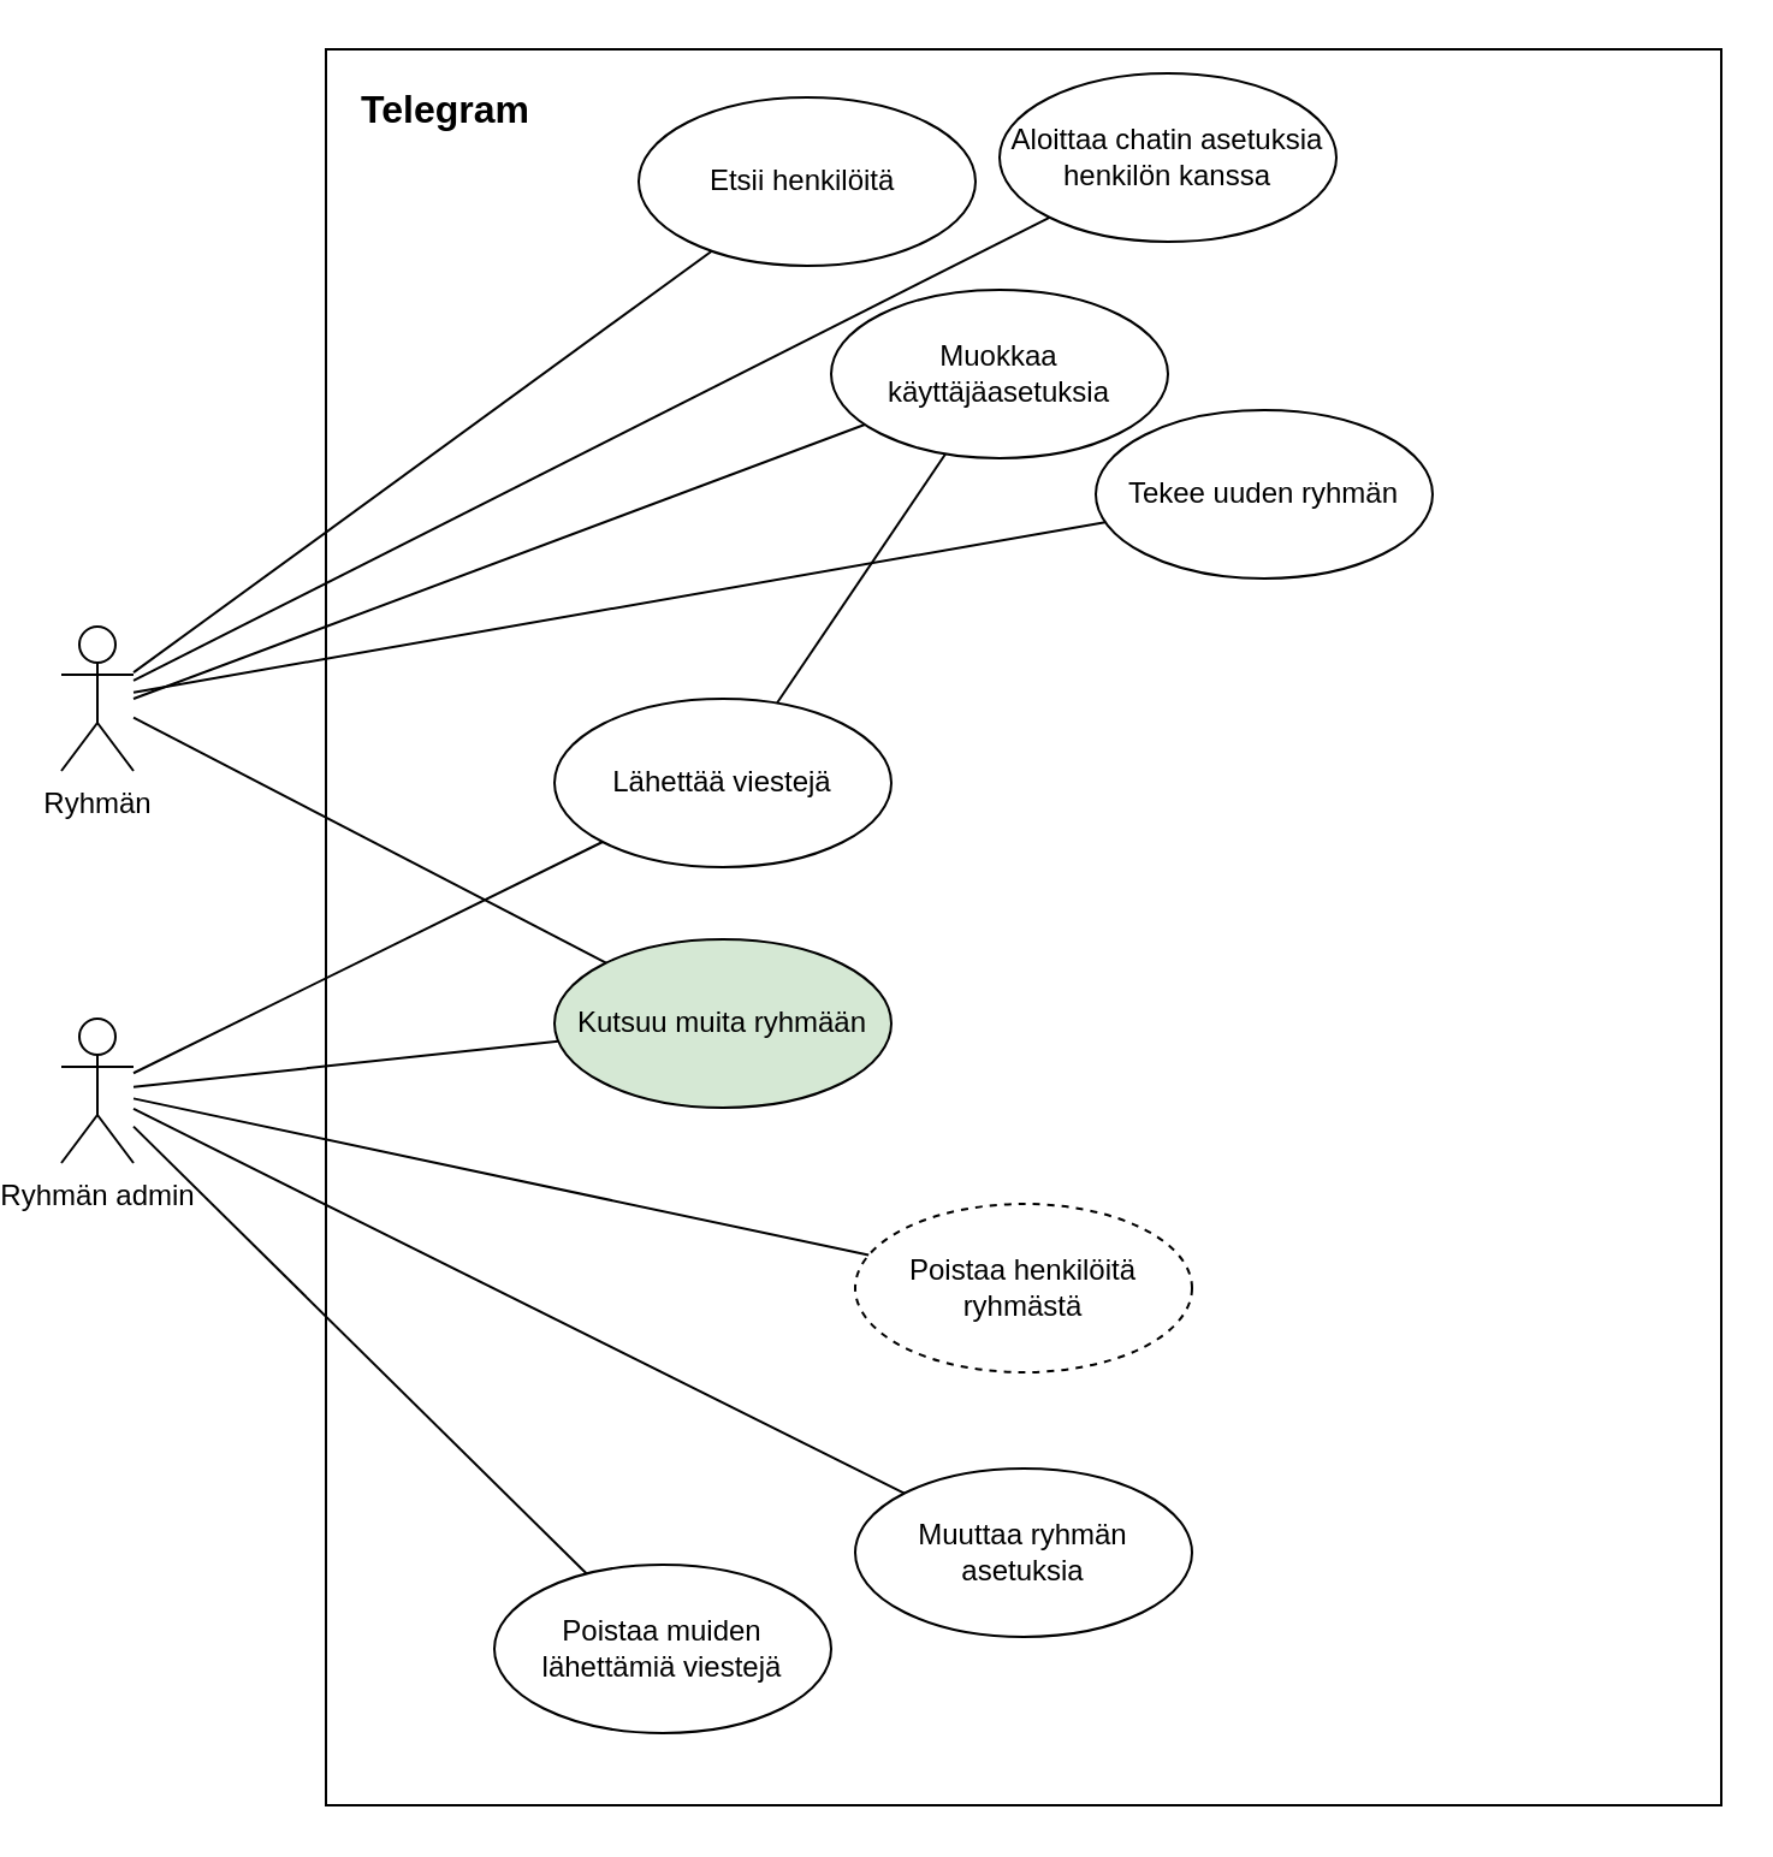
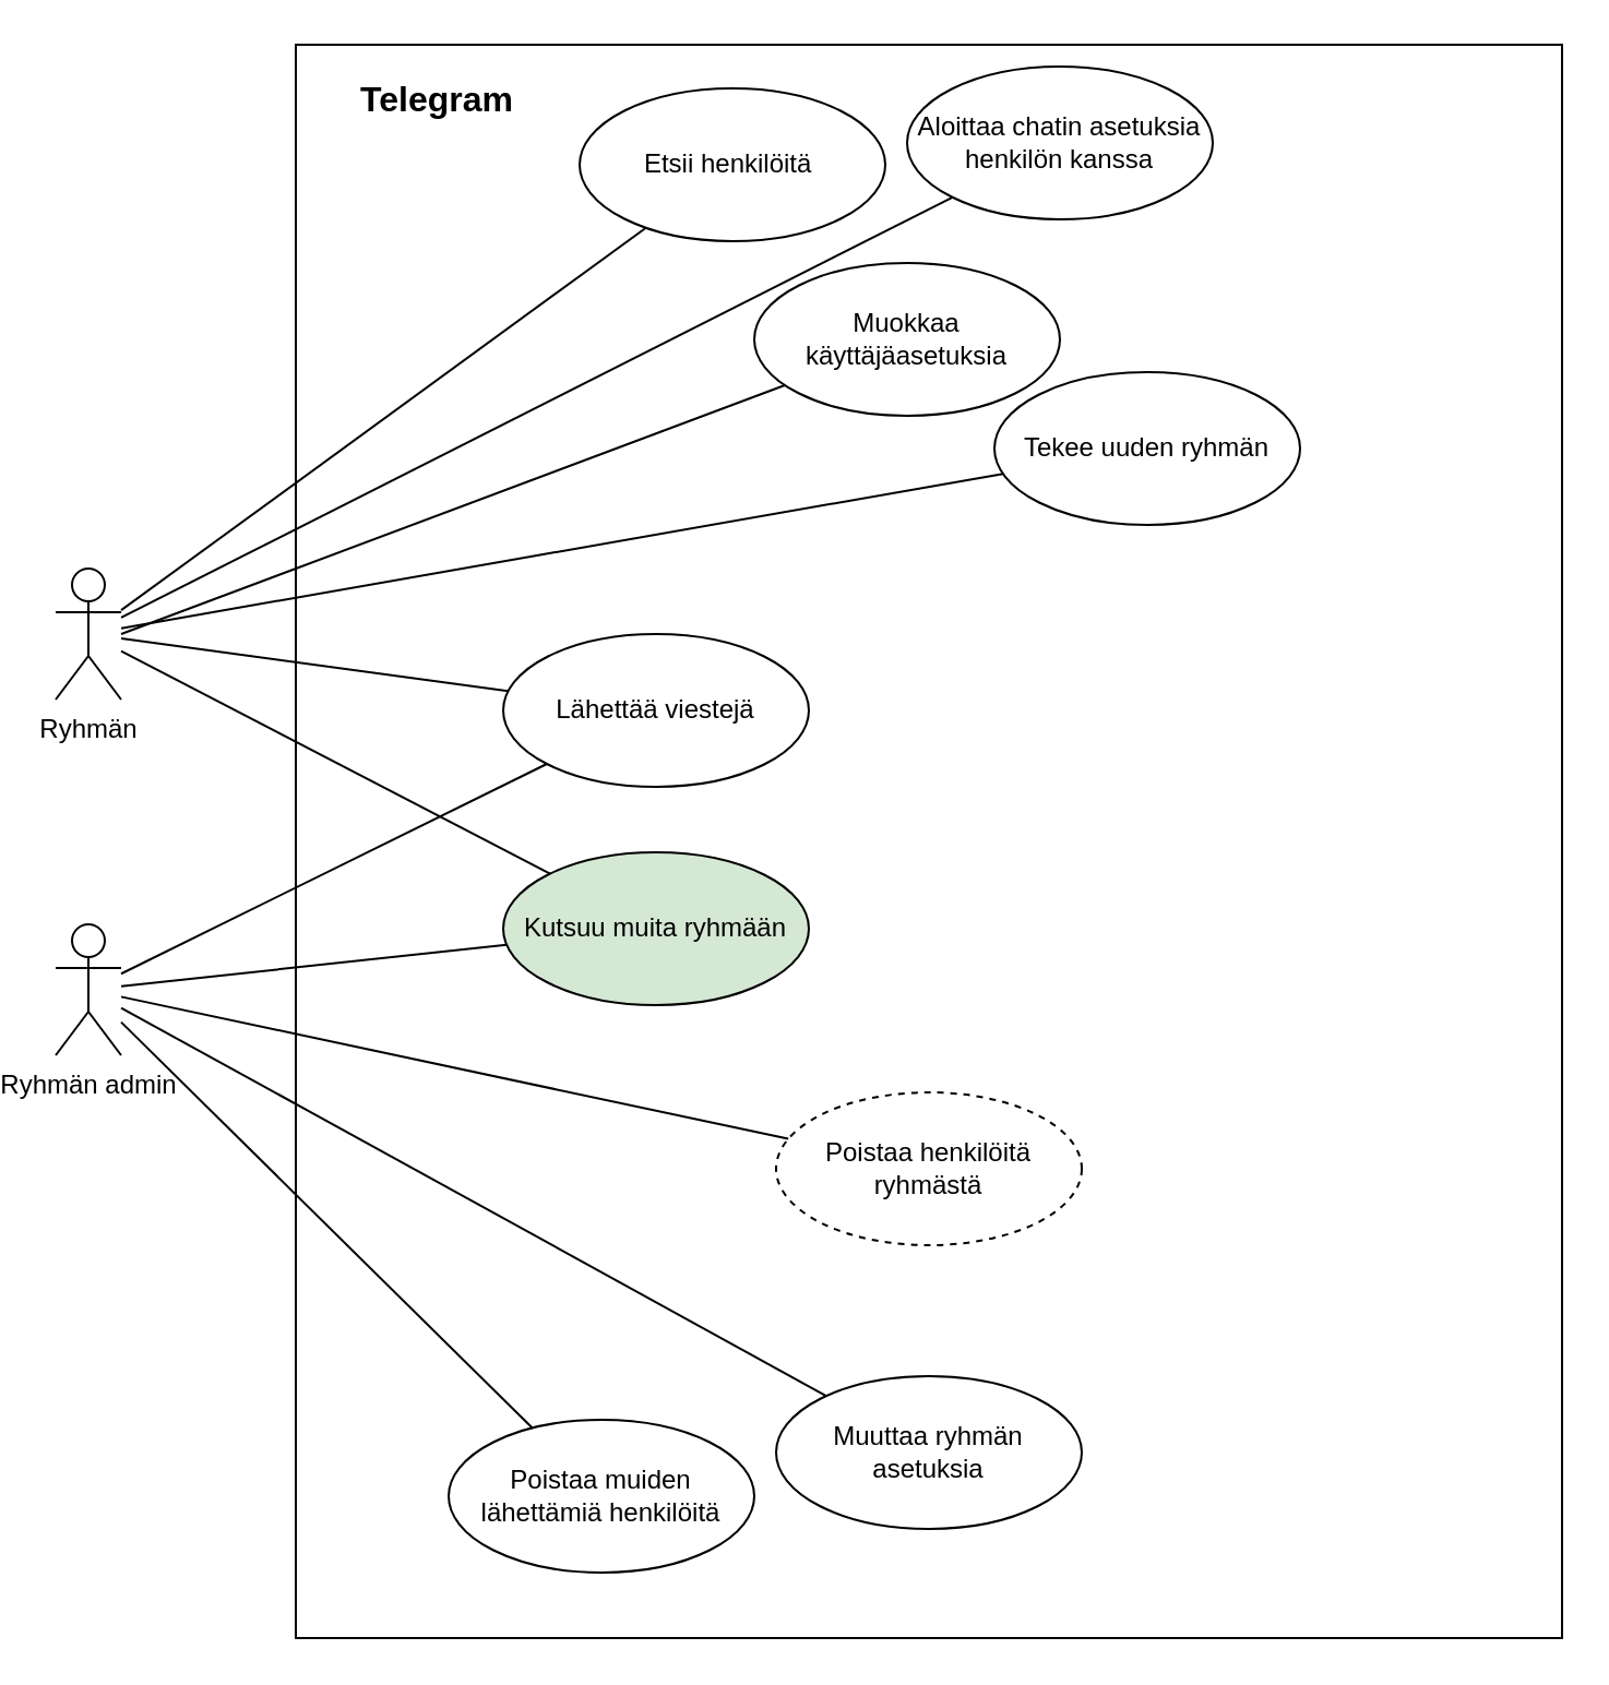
  <mxCell id="0" />
  <mxCell id="1" parent="0" />
  <mxCell id="2" value="" style="rounded=0;whiteSpace=wrap;html=1;fillColor=none;" vertex="1" parent="1"><mxGeometry x="130" y="20" width="580" height="730" as="geometry" /></mxCell>
  <mxCell id="3" value="Ryhmän" style="shape=umlActor;verticalLabelPosition=bottom;verticalAlign=top;html=1;" vertex="1" parent="1"><mxGeometry x="20" y="260" width="30" height="60" as="geometry" /></mxCell>
  <mxCell id="4" value="Ryhmän admin" style="shape=umlActor;verticalLabelPosition=bottom;verticalAlign=top;html=1;" vertex="1" parent="1"><mxGeometry x="20" y="423" width="30" height="60" as="geometry" /></mxCell>
  <mxCell id="5" value="Etsii henkilöitä&amp;nbsp;" style="ellipse;whiteSpace=wrap;html=1;" vertex="1" parent="1"><mxGeometry x="260" y="40" width="140" height="70" as="geometry" /></mxCell>
  <mxCell id="6" value="" style="endArrow=none;html=1;rounded=0;" edge="1" parent="1" source="3" target="5"><mxGeometry width="50" height="50" relative="1" as="geometry"><mxPoint x="40" y="305" as="sourcePoint" /><mxPoint x="290" y="340" as="targetPoint" /></mxGeometry></mxCell>
  <mxCell id="7" value="Aloittaa chatin asetuksia henkilön kanssa" style="ellipse;whiteSpace=wrap;html=1;" vertex="1" parent="1"><mxGeometry x="410" y="30" width="140" height="70" as="geometry" /></mxCell>
  <mxCell id="8" value="" style="endArrow=none;html=1;rounded=0;" edge="1" parent="1" source="3" target="7"><mxGeometry width="50" height="50" relative="1" as="geometry"><mxPoint x="240" y="380" as="sourcePoint" /><mxPoint x="290" y="330" as="targetPoint" /></mxGeometry></mxCell>
  <mxCell id="9" value="Tekee uuden ryhmän" style="ellipse;whiteSpace=wrap;html=1;" vertex="1" parent="1"><mxGeometry x="450" y="170" width="140" height="70" as="geometry" /></mxCell>
  <mxCell id="10" value="" style="endArrow=none;html=1;rounded=0;" edge="1" parent="1" source="3" target="9"><mxGeometry width="50" height="50" relative="1" as="geometry"><mxPoint x="220" y="360" as="sourcePoint" /><mxPoint x="270" y="310" as="targetPoint" /></mxGeometry></mxCell>
  <mxCell id="11" value="Kutsuu muita ryhmään" style="ellipse;whiteSpace=wrap;html=1;fillColor=#d5e8d4;" vertex="1" parent="1"><mxGeometry x="225" y="390" width="140" height="70" as="geometry" /></mxCell>
  <mxCell id="12" value="" style="endArrow=none;html=1;rounded=0;" edge="1" parent="1" source="3" target="11"><mxGeometry width="50" height="50" relative="1" as="geometry"><mxPoint x="50" y="310" as="sourcePoint" /><mxPoint x="280" y="350" as="targetPoint" /></mxGeometry></mxCell>
  <mxCell id="13" value="" style="endArrow=none;html=1;rounded=0;" edge="1" parent="1" source="4" target="11"><mxGeometry width="50" height="50" relative="1" as="geometry"><mxPoint x="180" y="430" as="sourcePoint" /><mxPoint x="230" y="380" as="targetPoint" /></mxGeometry></mxCell>
- <mxCell id="14" value="Muuttaa ryhmän asetuksia" style="ellipse;whiteSpace=wrap;html=1;" vertex="1" parent="1"><mxGeometry x="350" y="610" width="140" height="70" as="geometry" /></mxCell>
- <mxCell id="15" value="Telegram" style="text;html=1;strokeColor=none;fillColor=none;align=center;verticalAlign=middle;whiteSpace=wrap;rounded=0;fontStyle=1;fontSize=16;" vertex="1" parent="1"><mxGeometry x="140" y="30" width="80" height="30" as="geometry" /></mxCell>
+ <mxCell id="14" value="Muuttaa ryhmän asetuksia" style="ellipse;whiteSpace=wrap;html=1;" vertex="1" parent="1"><mxGeometry x="350" y="630" width="140" height="70" as="geometry" /></mxCell>
+ <mxCell id="15" value="Telegram" style="text;html=1;strokeColor=none;fillColor=none;align=center;verticalAlign=middle;whiteSpace=wrap;rounded=0;fontStyle=1;fontSize=16;" vertex="1" parent="1"><mxGeometry x="155" y="30" width="80" height="30" as="geometry" /></mxCell>
  <mxCell id="16" value="" style="endArrow=none;html=1;rounded=0;fontSize=14;" edge="1" parent="1" source="4" target="14"><mxGeometry width="50" height="50" relative="1" as="geometry"><mxPoint x="230" y="470" as="sourcePoint" /><mxPoint x="280" y="420" as="targetPoint" /></mxGeometry></mxCell>
  <mxCell id="17" value="Poistaa henkilöitä ryhmästä" style="ellipse;whiteSpace=wrap;html=1;dashed=1;" vertex="1" parent="1"><mxGeometry x="350" y="500" width="140" height="70" as="geometry" /></mxCell>
  <mxCell id="18" value="" style="endArrow=none;html=1;rounded=0;fontSize=14;" edge="1" parent="1" source="4" target="17"><mxGeometry width="50" height="50" relative="1" as="geometry"><mxPoint x="230" y="470" as="sourcePoint" /><mxPoint x="280" y="420" as="targetPoint" /></mxGeometry></mxCell>
- <mxCell id="19" value="Poistaa muiden lähettämiä viestejä" style="ellipse;whiteSpace=wrap;html=1;" vertex="1" parent="1"><mxGeometry x="200" y="650" width="140" height="70" as="geometry" /></mxCell>
+ <mxCell id="19" value="Poistaa muiden lähettämiä henkilöitä" style="ellipse;whiteSpace=wrap;html=1;" vertex="1" parent="1"><mxGeometry x="200" y="650" width="140" height="70" as="geometry" /></mxCell>
  <mxCell id="20" value="" style="endArrow=none;html=1;rounded=0;fontSize=14;" edge="1" parent="1" source="4" target="19"><mxGeometry width="50" height="50" relative="1" as="geometry"><mxPoint x="260" y="430" as="sourcePoint" /><mxPoint x="310" y="380" as="targetPoint" /></mxGeometry></mxCell>
  <mxCell id="21" value="Lähettää viestejä" style="ellipse;whiteSpace=wrap;html=1;" vertex="1" parent="1"><mxGeometry x="225" y="290" width="140" height="70" as="geometry" /></mxCell>
- <mxCell id="22" value="" style="endArrow=none;html=1;rounded=0;fontSize=14;" edge="1" parent="1" source="21" target="24"><mxGeometry width="50" height="50" relative="1" as="geometry"><mxPoint x="330" y="400" as="sourcePoint" /><mxPoint x="380" y="350" as="targetPoint" /></mxGeometry></mxCell>
+ <mxCell id="22" value="" style="endArrow=none;html=1;rounded=0;fontSize=14;" edge="1" parent="1" source="21" target="3"><mxGeometry width="50" height="50" relative="1" as="geometry"><mxPoint x="330" y="400" as="sourcePoint" /><mxPoint x="380" y="350" as="targetPoint" /></mxGeometry></mxCell>
  <mxCell id="23" value="" style="endArrow=none;html=1;rounded=0;fontSize=14;" edge="1" parent="1" source="21" target="4"><mxGeometry width="50" height="50" relative="1" as="geometry"><mxPoint x="330" y="400" as="sourcePoint" /><mxPoint x="380" y="350" as="targetPoint" /></mxGeometry></mxCell>
  <mxCell id="24" value="Muokkaa käyttäjäasetuksia" style="ellipse;whiteSpace=wrap;html=1;" vertex="1" parent="1"><mxGeometry x="340" y="120" width="140" height="70" as="geometry" /></mxCell>
  <mxCell id="25" value="" style="endArrow=none;html=1;rounded=0;fontSize=14;" edge="1" parent="1" target="24"><mxGeometry width="50" height="50" relative="1" as="geometry"><mxPoint x="50" y="290" as="sourcePoint" /><mxPoint x="400" y="260" as="targetPoint" /></mxGeometry></mxCell>
